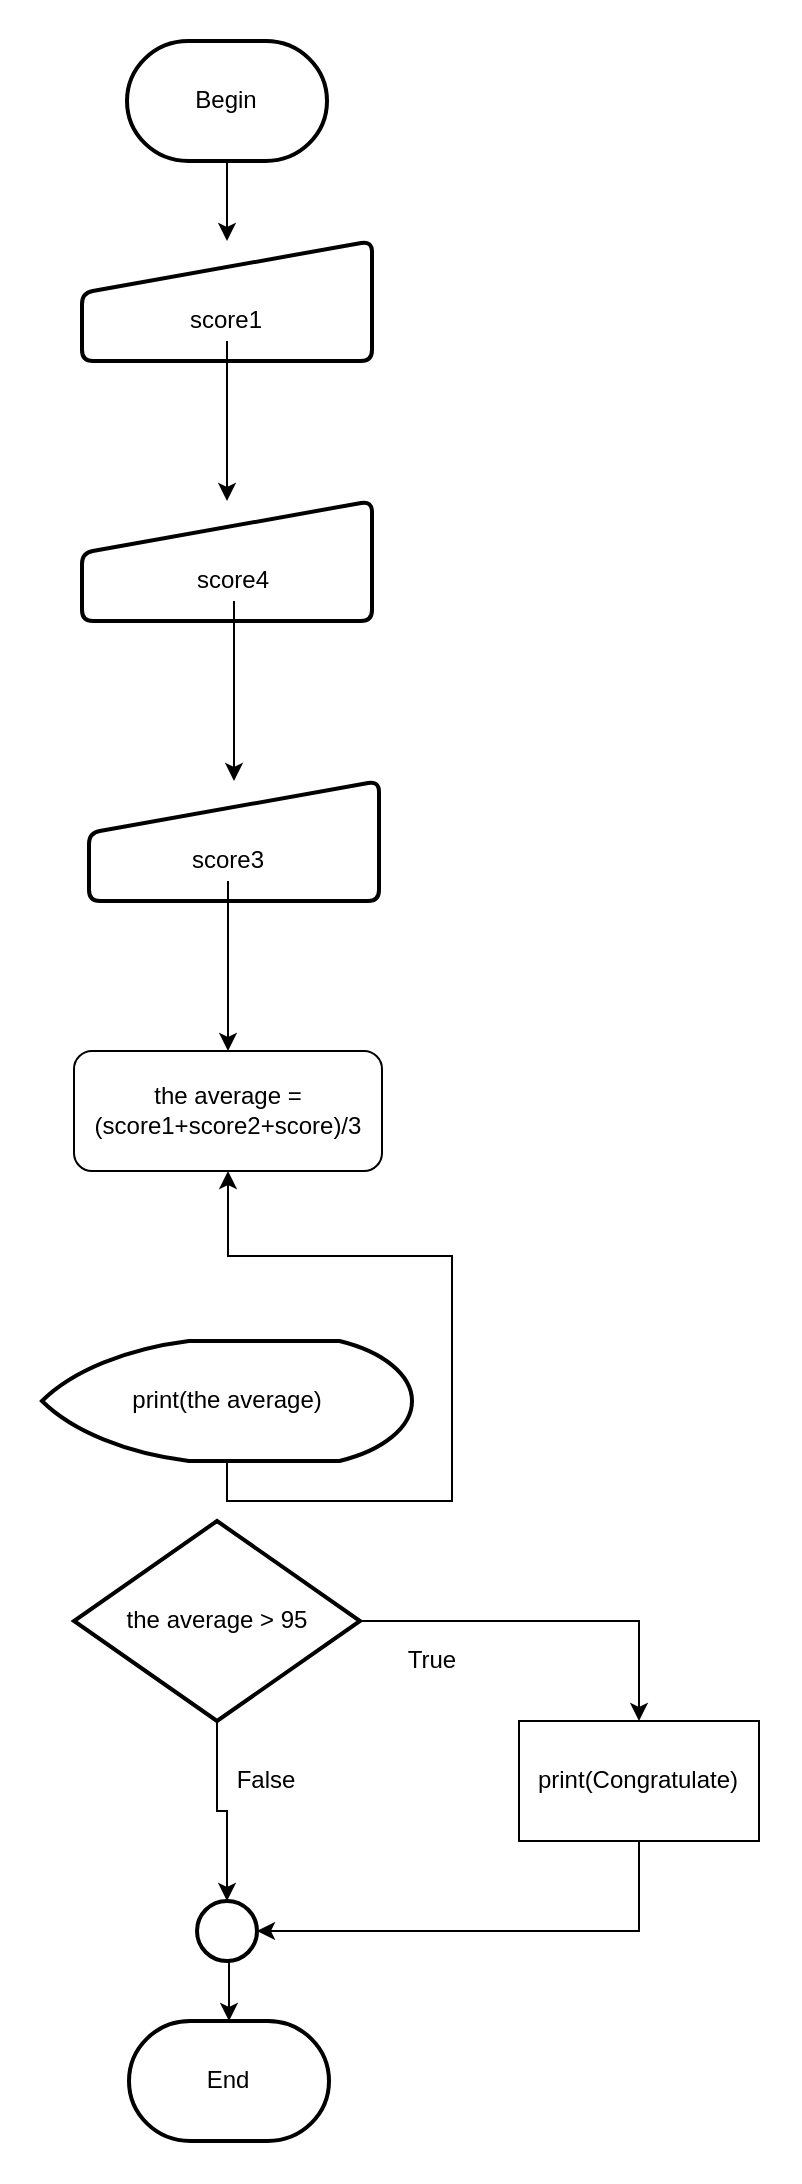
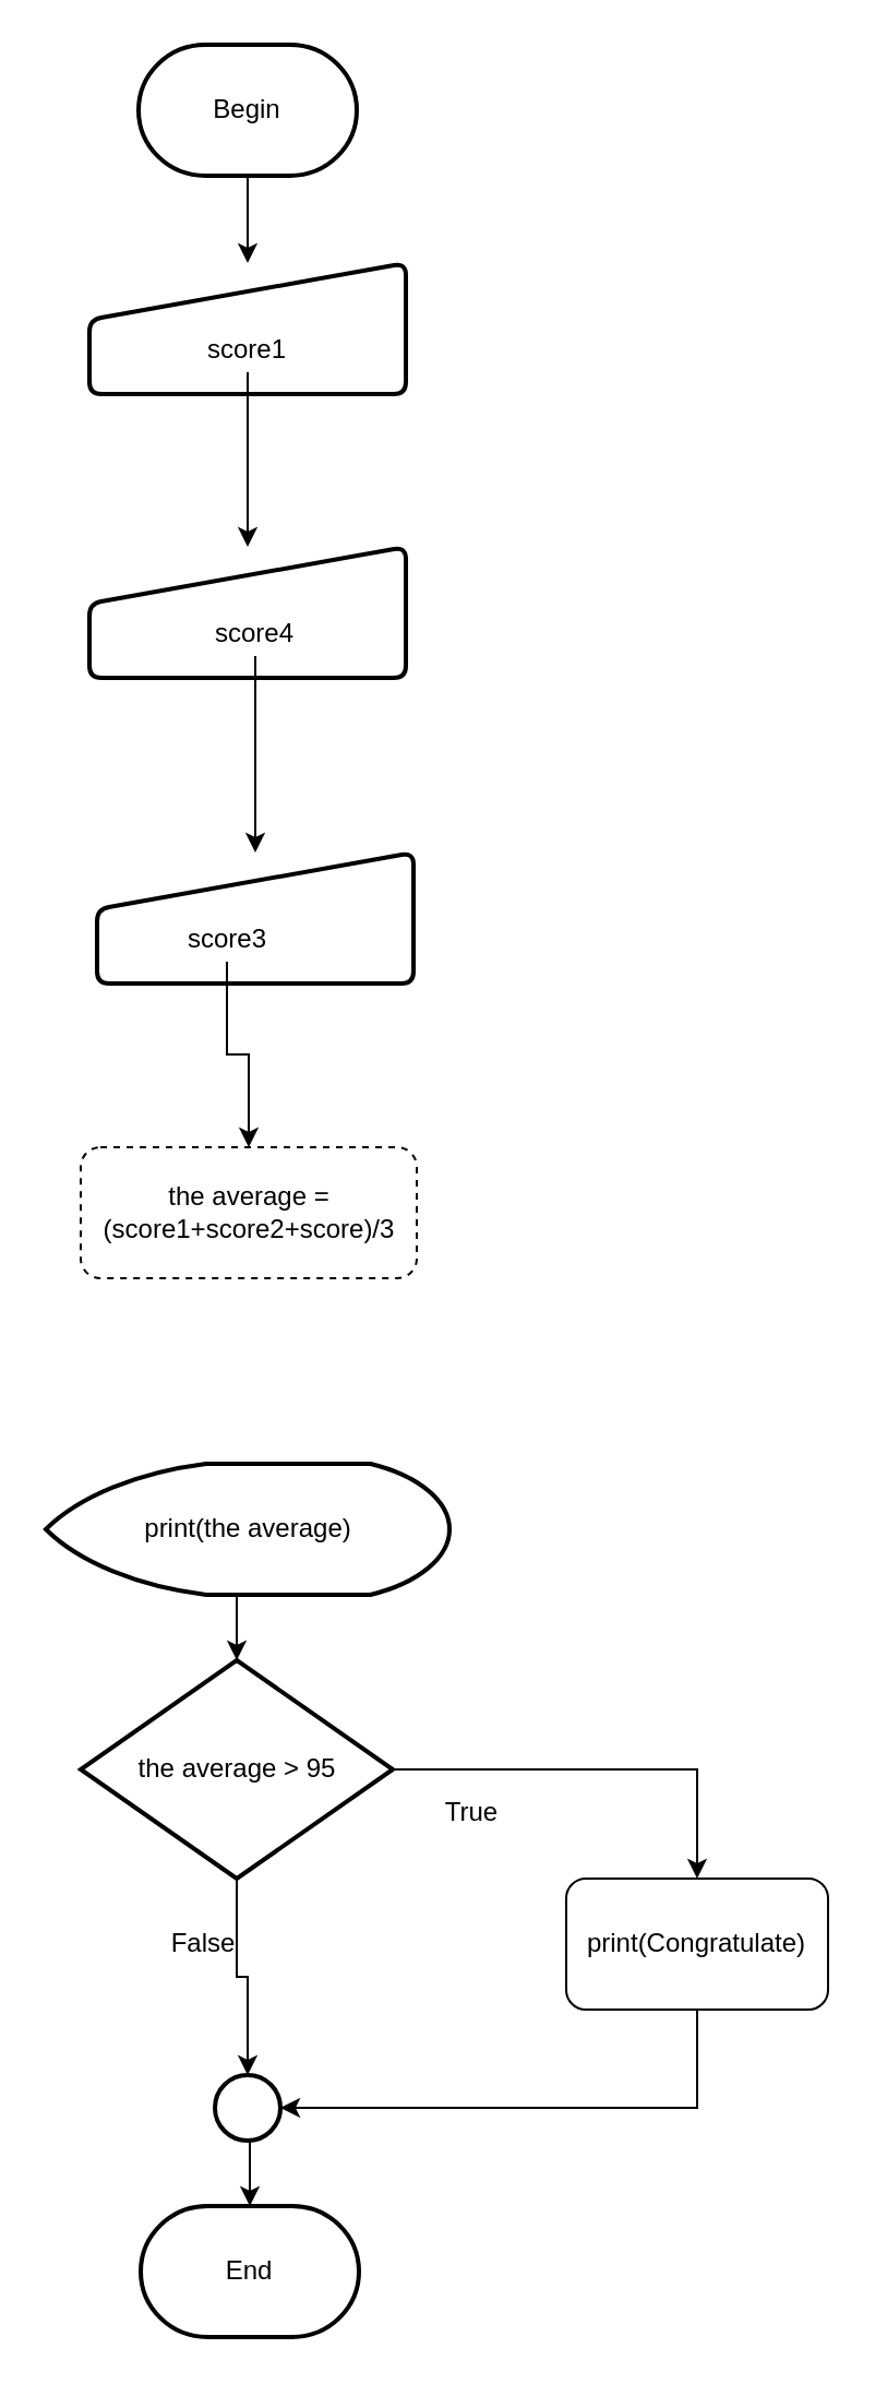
  <mxCell id="0" />
  <mxCell id="1" parent="0" />
  <mxCell id="2" style="edgeStyle=orthogonalEdgeStyle;rounded=0;orthogonalLoop=1;jettySize=auto;html=1;exitX=0.5;exitY=1;exitDx=0;exitDy=0;exitPerimeter=0;entryX=0.5;entryY=0;entryDx=0;entryDy=0;" edge="1" parent="1" source="3" target="4"><mxGeometry relative="1" as="geometry" /></mxCell>
  <mxCell id="3" value="Begin" style="strokeWidth=2;html=1;shape=mxgraph.flowchart.terminator;whiteSpace=wrap;" vertex="1" parent="1"><mxGeometry x="63" y="20" width="100" height="60" as="geometry" /></mxCell>
  <mxCell id="4" value="" style="verticalLabelPosition=bottom;verticalAlign=top;html=1;strokeWidth=2;shape=manualInput;whiteSpace=wrap;rounded=1;size=26;arcSize=11;" vertex="1" parent="1"><mxGeometry x="40.5" y="120" width="145" height="60" as="geometry" /></mxCell>
  <mxCell id="5" value="" style="verticalLabelPosition=bottom;verticalAlign=top;html=1;strokeWidth=2;shape=manualInput;whiteSpace=wrap;rounded=1;size=26;arcSize=11;" vertex="1" parent="1"><mxGeometry x="40.5" y="250" width="145" height="60" as="geometry" /></mxCell>
  <mxCell id="6" value="" style="verticalLabelPosition=bottom;verticalAlign=top;html=1;strokeWidth=2;shape=manualInput;whiteSpace=wrap;rounded=1;size=26;arcSize=11;" vertex="1" parent="1"><mxGeometry x="44" y="390" width="145" height="60" as="geometry" /></mxCell>
  <mxCell id="7" style="edgeStyle=orthogonalEdgeStyle;rounded=0;orthogonalLoop=1;jettySize=auto;html=1;exitX=0.5;exitY=1;exitDx=0;exitDy=0;entryX=0.5;entryY=0;entryDx=0;entryDy=0;" edge="1" parent="1" source="8" target="5"><mxGeometry relative="1" as="geometry" /></mxCell>
  <mxCell id="8" value="score1" style="text;html=1;strokeColor=none;fillColor=none;align=center;verticalAlign=middle;whiteSpace=wrap;rounded=0;" vertex="1" parent="1"><mxGeometry x="70" y="150" width="86" height="20" as="geometry" /></mxCell>
  <mxCell id="9" style="edgeStyle=orthogonalEdgeStyle;rounded=0;orthogonalLoop=1;jettySize=auto;html=1;exitX=0.5;exitY=1;exitDx=0;exitDy=0;entryX=0.5;entryY=0;entryDx=0;entryDy=0;" edge="1" parent="1" source="10" target="6"><mxGeometry relative="1" as="geometry" /></mxCell>
  <mxCell id="10" value="score4&lt;br&gt;" style="text;html=1;strokeColor=none;fillColor=none;align=center;verticalAlign=middle;whiteSpace=wrap;rounded=0;" vertex="1" parent="1"><mxGeometry x="64" y="280" width="105" height="20" as="geometry" /></mxCell>
  <mxCell id="11" style="edgeStyle=orthogonalEdgeStyle;rounded=0;orthogonalLoop=1;jettySize=auto;html=1;exitX=0.5;exitY=1;exitDx=0;exitDy=0;entryX=0.5;entryY=0;entryDx=0;entryDy=0;" edge="1" parent="1" source="12" target="13"><mxGeometry relative="1" as="geometry" /></mxCell>
- <mxCell id="12" value="score3&lt;br&gt;" style="text;html=1;strokeColor=none;fillColor=none;align=center;verticalAlign=middle;whiteSpace=wrap;rounded=0;" vertex="1" parent="1"><mxGeometry x="60.5" y="420" width="106" height="20" as="geometry" /></mxCell>
- <mxCell id="13" value="the average = (score1+score2+score)/3" style="rounded=1;whiteSpace=wrap;html=1;" vertex="1" parent="1"><mxGeometry x="36.5" y="525" width="154" height="60" as="geometry" /></mxCell>
- <mxCell id="14" style="edgeStyle=orthogonalEdgeStyle;rounded=0;orthogonalLoop=1;jettySize=auto;html=1;exitX=0.5;exitY=1;exitDx=0;exitDy=0;exitPerimeter=0;" edge="1" parent="1" source="15" target="13"><mxGeometry relative="1" as="geometry" /></mxCell>
+ <mxCell id="12" value="score3&lt;br&gt;" style="text;html=1;strokeColor=none;fillColor=none;align=center;verticalAlign=middle;whiteSpace=wrap;rounded=0;" vertex="1" parent="1"><mxGeometry x="50.5" y="420" width="106" height="20" as="geometry" /></mxCell>
+ <mxCell id="13" value="the average = (score1+score2+score)/3" style="rounded=1;whiteSpace=wrap;html=1;dashed=1;" vertex="1" parent="1"><mxGeometry x="36.5" y="525" width="154" height="60" as="geometry" /></mxCell>
+ <mxCell id="14" style="edgeStyle=orthogonalEdgeStyle;rounded=0;orthogonalLoop=1;jettySize=auto;html=1;exitX=0.5;exitY=1;exitDx=0;exitDy=0;exitPerimeter=0;entryX=0.5;entryY=0;entryDx=0;entryDy=0;entryPerimeter=0;" edge="1" parent="1" source="15" target="18"><mxGeometry relative="1" as="geometry" /></mxCell>
  <mxCell id="15" value="print(the average)" style="strokeWidth=2;html=1;shape=mxgraph.flowchart.display;whiteSpace=wrap;" vertex="1" parent="1"><mxGeometry x="20.5" y="670" width="185" height="60" as="geometry" /></mxCell>
  <mxCell id="16" style="edgeStyle=orthogonalEdgeStyle;rounded=0;orthogonalLoop=1;jettySize=auto;html=1;exitX=1;exitY=0.5;exitDx=0;exitDy=0;exitPerimeter=0;entryX=0.5;entryY=0;entryDx=0;entryDy=0;" edge="1" parent="1" source="18" target="20"><mxGeometry relative="1" as="geometry" /></mxCell>
  <mxCell id="17" style="edgeStyle=orthogonalEdgeStyle;rounded=0;orthogonalLoop=1;jettySize=auto;html=1;exitX=0.5;exitY=1;exitDx=0;exitDy=0;exitPerimeter=0;" edge="1" parent="1" source="18" target="23"><mxGeometry relative="1" as="geometry" /></mxCell>
  <mxCell id="18" value="the average &amp;gt; 95" style="strokeWidth=2;html=1;shape=mxgraph.flowchart.decision;whiteSpace=wrap;" vertex="1" parent="1"><mxGeometry x="36.5" y="760" width="143" height="100" as="geometry" /></mxCell>
  <mxCell id="19" style="edgeStyle=orthogonalEdgeStyle;rounded=0;orthogonalLoop=1;jettySize=auto;html=1;exitX=0.5;exitY=1;exitDx=0;exitDy=0;entryX=1;entryY=0.5;entryDx=0;entryDy=0;entryPerimeter=0;" edge="1" parent="1" source="20" target="23"><mxGeometry relative="1" as="geometry" /></mxCell>
- <mxCell id="20" value="print(Congratulate)" style="rounded=0;whiteSpace=wrap;html=1;" vertex="1" parent="1"><mxGeometry x="259" y="860" width="120" height="60" as="geometry" /></mxCell>
+ <mxCell id="20" value="print(Congratulate)" style="whiteSpace=wrap;html=1;rounded=1;" vertex="1" parent="1"><mxGeometry x="259" y="860" width="120" height="60" as="geometry" /></mxCell>
  <mxCell id="21" value="End" style="strokeWidth=2;html=1;shape=mxgraph.flowchart.terminator;whiteSpace=wrap;" vertex="1" parent="1"><mxGeometry x="64" y="1010" width="100" height="60" as="geometry" /></mxCell>
  <mxCell id="22" style="edgeStyle=orthogonalEdgeStyle;rounded=0;orthogonalLoop=1;jettySize=auto;html=1;exitX=0.5;exitY=1;exitDx=0;exitDy=0;exitPerimeter=0;entryX=0.5;entryY=0;entryDx=0;entryDy=0;entryPerimeter=0;" edge="1" parent="1" source="23" target="21"><mxGeometry relative="1" as="geometry" /></mxCell>
  <mxCell id="23" value="" style="strokeWidth=2;html=1;shape=mxgraph.flowchart.start_2;whiteSpace=wrap;" vertex="1" parent="1"><mxGeometry x="98" y="950" width="30" height="30" as="geometry" /></mxCell>
  <mxCell id="24" value="True" style="text;html=1;strokeColor=none;fillColor=none;align=center;verticalAlign=middle;whiteSpace=wrap;rounded=0;" vertex="1" parent="1"><mxGeometry x="195.5" y="820" width="40" height="20" as="geometry" /></mxCell>
- <mxCell id="25" value="False" style="text;html=1;strokeColor=none;fillColor=none;align=center;verticalAlign=middle;whiteSpace=wrap;rounded=0;" vertex="1" parent="1"><mxGeometry x="113" y="880" width="40" height="20" as="geometry" /></mxCell>
+ <mxCell id="25" value="False" style="text;html=1;strokeColor=none;fillColor=none;align=center;verticalAlign=middle;whiteSpace=wrap;rounded=0;" vertex="1" parent="1"><mxGeometry x="73" y="880" width="40" height="20" as="geometry" /></mxCell>
